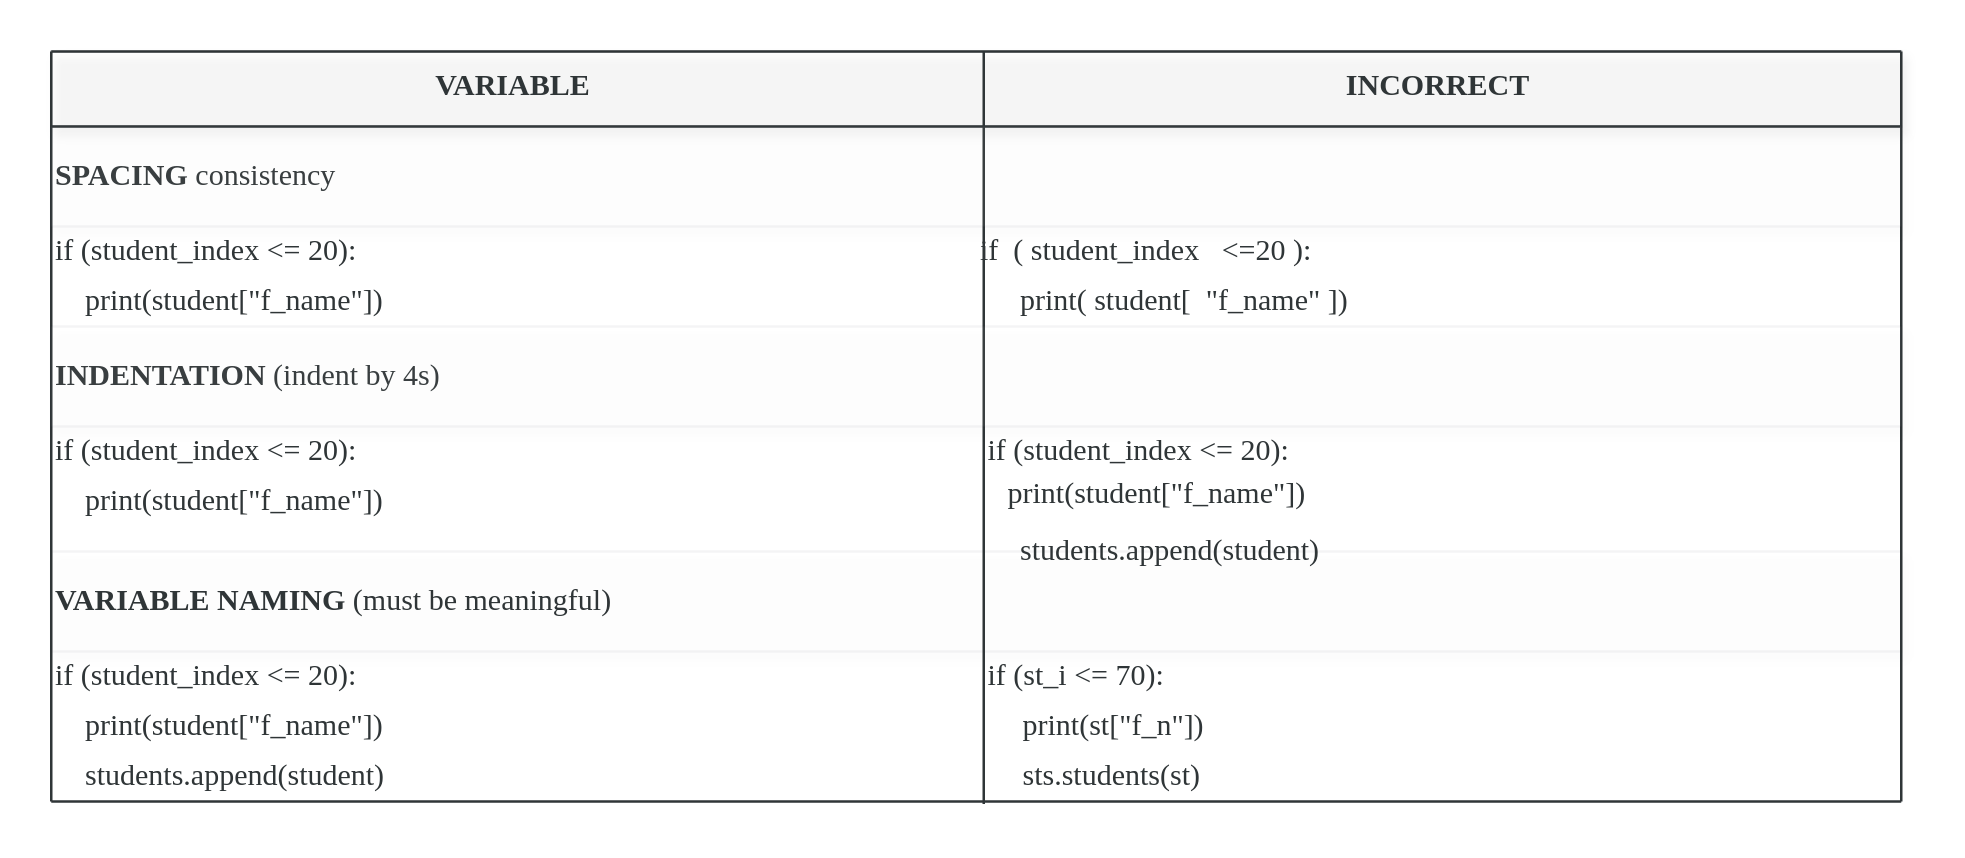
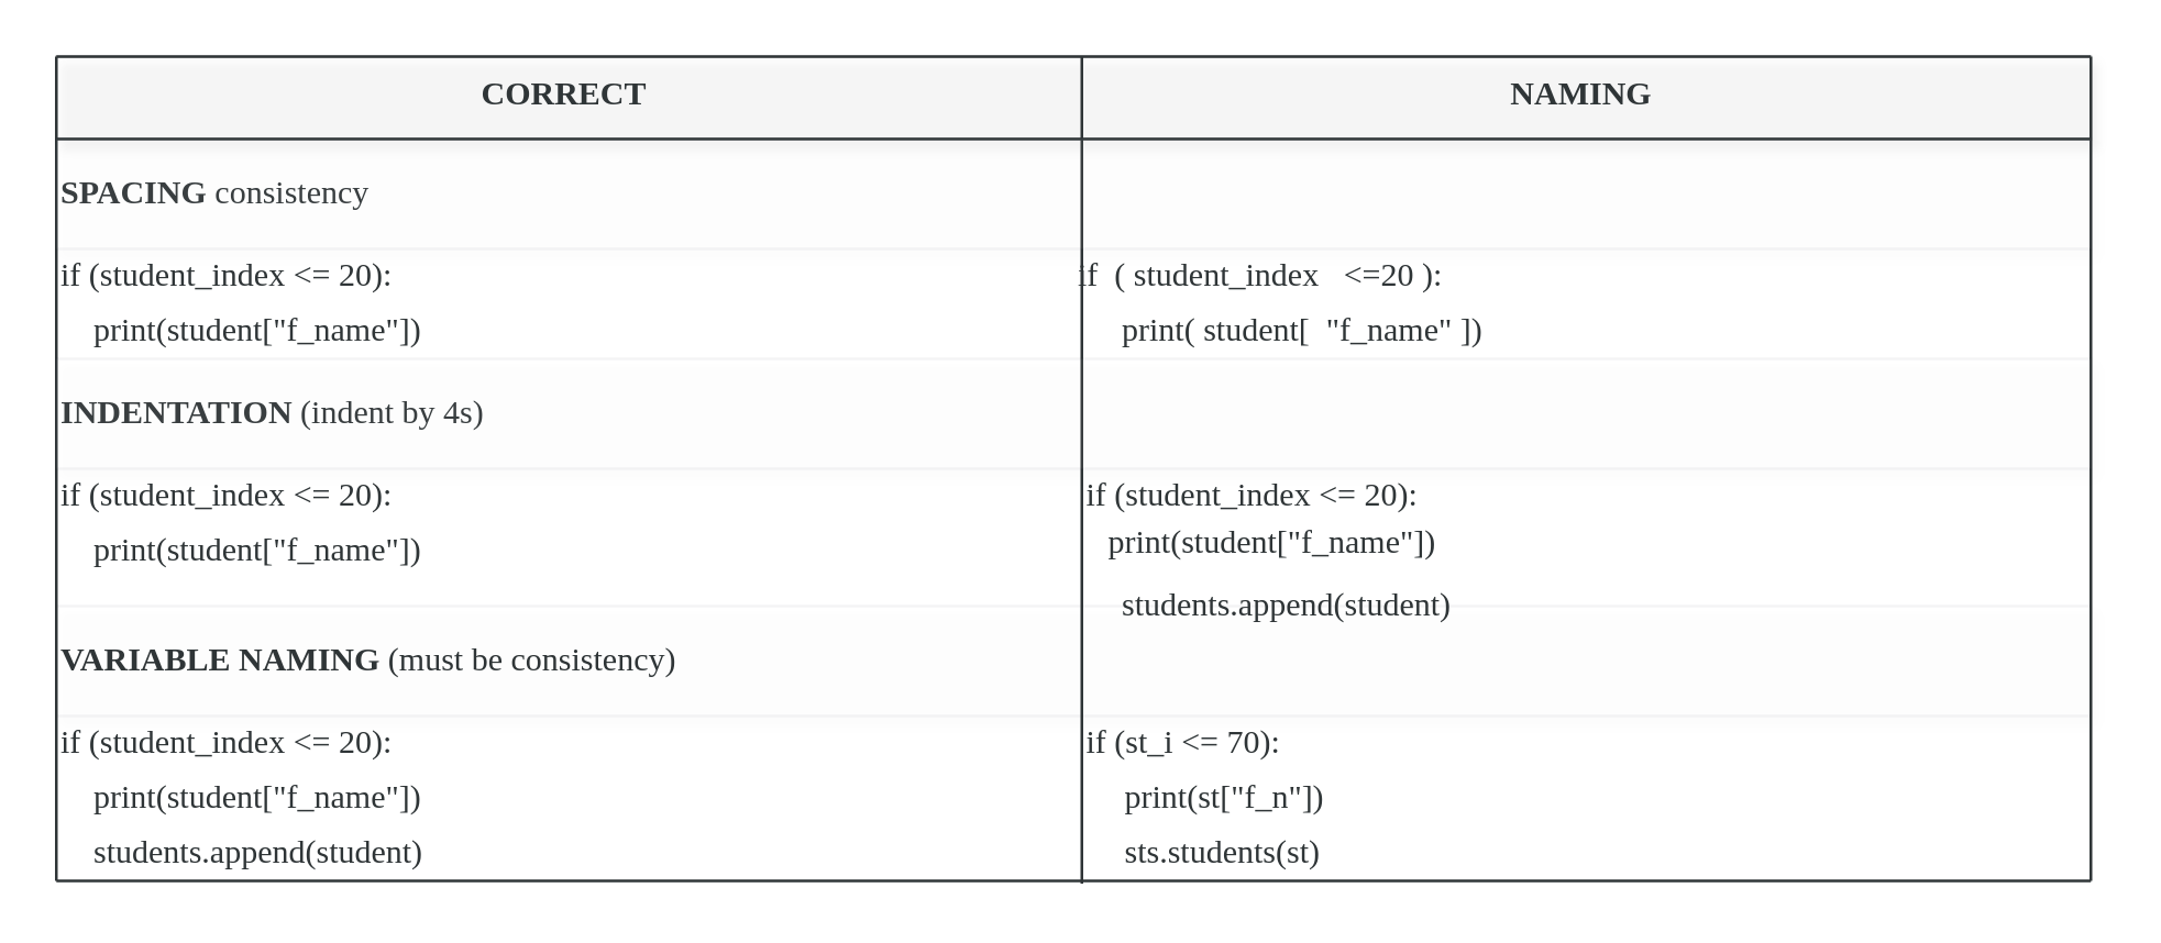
  <mxCell id="0" />
  <mxCell id="1" parent="0" />
  <mxCell id="2" value="" style="rounded=0;whiteSpace=wrap;html=1;fontFamily=Lucida Console;strokeColor=#2F3537;opacity=5;fillColor=#FFFFFF;shadow=1;fontColor=#2F3537;" vertex="1" parent="1"><mxGeometry x="20" y="220" width="740" height="40" as="geometry" /></mxCell>
  <mxCell id="3" value="if (student_index &amp;lt;= 20):&amp;nbsp;" style="text;html=1;strokeColor=none;fillColor=none;align=left;verticalAlign=middle;whiteSpace=wrap;rounded=0;fontFamily=Fira Code;fontSource=https%3A%2F%2Ffonts.googleapis.com%2Fcss2%3Ffamily%3DFira%2BCode%3Awght%40300%26display%3Dswap';fontColor=#2F3537;" vertex="1" parent="1"><mxGeometry x="20" y="260" width="370" height="20" as="geometry" /></mxCell>
  <mxCell id="4" value="" style="rounded=0;whiteSpace=wrap;html=1;fontFamily=Lucida Console;strokeColor=#2F3537;opacity=20;fillColor=#FFFFFF;shadow=1;fontColor=#2F3537;" vertex="1" parent="1"><mxGeometry x="20" y="20" width="740" height="30" as="geometry" /></mxCell>
  <mxCell id="5" value="if (student_index &amp;lt;= 20):&amp;nbsp;" style="text;html=1;strokeColor=none;fillColor=none;align=left;verticalAlign=middle;whiteSpace=wrap;rounded=0;fontFamily=Fira Code;fontSource=https%3A%2F%2Ffonts.googleapis.com%2Fcss2%3Ffamily%3DFira%2BCode%3Awght%40300%26display%3Dswap';fontColor=#2F3537;" vertex="1" parent="1"><mxGeometry x="20" y="90" width="370" height="20" as="geometry" /></mxCell>
  <mxCell id="6" value="&amp;nbsp; &amp;nbsp; print(student[&quot;f_name&quot;])&amp;nbsp; &amp;nbsp; &amp;nbsp; &amp;nbsp; &amp;nbsp; &amp;nbsp; &amp;nbsp; &amp;nbsp; &amp;nbsp;&amp;nbsp;" style="text;html=1;strokeColor=none;fillColor=none;align=left;verticalAlign=middle;whiteSpace=wrap;rounded=0;fontFamily=Fira Code;fontSource=https%3A%2F%2Ffonts.googleapis.com%2Fcss2%3Ffamily%3DFira%2BCode%3Awght%40300%26display%3Dswap';fontColor=#2F3537;" vertex="1" parent="1"><mxGeometry x="20" y="110" width="370" height="20" as="geometry" /></mxCell>
  <mxCell id="7" value="" style="endArrow=none;html=1;strokeColor=#2F3537;" edge="1" parent="1"><mxGeometry width="50" height="50" relative="1" as="geometry"><mxPoint x="20" y="50" as="sourcePoint" /><mxPoint x="760" y="50" as="targetPoint" /></mxGeometry></mxCell>
  <mxCell id="8" value="" style="endArrow=none;html=1;strokeColor=#2F3537;" edge="1" parent="1"><mxGeometry width="50" height="50" relative="1" as="geometry"><mxPoint x="20" y="20" as="sourcePoint" /><mxPoint x="760" y="20" as="targetPoint" /></mxGeometry></mxCell>
  <mxCell id="9" value="" style="endArrow=none;html=1;strokeColor=#2F3537;" edge="1" parent="1"><mxGeometry width="50" height="50" relative="1" as="geometry"><mxPoint x="20" y="20" as="sourcePoint" /><mxPoint x="20" y="320" as="targetPoint" /></mxGeometry></mxCell>
  <mxCell id="10" value="" style="endArrow=none;html=1;strokeColor=#2F3537;" edge="1" parent="1"><mxGeometry width="50" height="50" relative="1" as="geometry"><mxPoint x="760" y="20" as="sourcePoint" /><mxPoint x="760" y="320" as="targetPoint" /></mxGeometry></mxCell>
  <mxCell id="11" value="" style="endArrow=none;html=1;strokeColor=#2F3537;" edge="1" parent="1"><mxGeometry width="50" height="50" relative="1" as="geometry"><mxPoint x="393" y="20" as="sourcePoint" /><mxPoint x="393" y="321" as="targetPoint" /></mxGeometry></mxCell>
- <mxCell id="12" value="&lt;b&gt;VARIABLE&lt;/b&gt;" style="text;html=1;strokeColor=none;fillColor=none;align=center;verticalAlign=middle;whiteSpace=wrap;rounded=0;fontFamily=Fira Code;fontSource=https%3A%2F%2Ffonts.googleapis.com%2Fcss2%3Ffamily%3DFira%2BCode%3Awght%40300%26display%3Dswap';fontColor=#2F3537;" vertex="1" parent="1"><mxGeometry x="20" y="24" width="370" height="20" as="geometry" /></mxCell>
- <mxCell id="13" value="&lt;b&gt;INCORRECT&lt;/b&gt;" style="text;html=1;strokeColor=none;fillColor=none;align=center;verticalAlign=middle;whiteSpace=wrap;rounded=0;fontFamily=Fira Code;fontSource=https%3A%2F%2Ffonts.googleapis.com%2Fcss2%3Ffamily%3DFira%2BCode%3Awght%40300%26display%3Dswap';fontColor=#2F3537;" vertex="1" parent="1"><mxGeometry x="390" y="24" width="370" height="20" as="geometry" /></mxCell>
+ <mxCell id="12" value="&lt;b&gt;CORRECT&lt;/b&gt;" style="text;html=1;strokeColor=none;fillColor=none;align=center;verticalAlign=middle;whiteSpace=wrap;rounded=0;fontFamily=Fira Code;fontSource=https%3A%2F%2Ffonts.googleapis.com%2Fcss2%3Ffamily%3DFira%2BCode%3Awght%40300%26display%3Dswap';fontColor=#2F3537;" vertex="1" parent="1"><mxGeometry x="20" y="24" width="370" height="20" as="geometry" /></mxCell>
+ <mxCell id="13" value="&lt;b&gt;NAMING&lt;/b&gt;" style="text;html=1;strokeColor=none;fillColor=none;align=center;verticalAlign=middle;whiteSpace=wrap;rounded=0;fontFamily=Fira Code;fontSource=https%3A%2F%2Ffonts.googleapis.com%2Fcss2%3Ffamily%3DFira%2BCode%3Awght%40300%26display%3Dswap';fontColor=#2F3537;" vertex="1" parent="1"><mxGeometry x="390" y="24" width="370" height="20" as="geometry" /></mxCell>
  <mxCell id="14" value="&lt;b&gt;SPACING &lt;/b&gt;consistency" style="text;html=1;strokeColor=none;fillColor=none;align=left;verticalAlign=middle;whiteSpace=wrap;rounded=0;fontFamily=Fira Code;fontSource=https%3A%2F%2Ffonts.googleapis.com%2Fcss2%3Ffamily%3DFira%2BCode%3Awght%40300%26display%3Dswap';fontColor=#2F3537;" vertex="1" parent="1"><mxGeometry x="20" y="60" width="540" height="20" as="geometry" /></mxCell>
  <mxCell id="15" value="if&amp;nbsp; ( student_index&amp;nbsp; &amp;nbsp;&amp;lt;=20 ):&amp;nbsp;" style="text;html=1;strokeColor=none;fillColor=none;align=left;verticalAlign=middle;whiteSpace=wrap;rounded=0;fontFamily=Fira Code;fontSource=https%3A%2F%2Ffonts.googleapis.com%2Fcss2%3Ffamily%3DFira%2BCode%3Awght%40300%26display%3Dswap';fontColor=#2F3537;" vertex="1" parent="1"><mxGeometry x="390" y="90" width="370" height="20" as="geometry" /></mxCell>
  <mxCell id="16" value="&amp;nbsp; &amp;nbsp; print( student[&amp;nbsp; &quot;f_name&quot; ])&amp;nbsp; &amp;nbsp; &amp;nbsp; &amp;nbsp; &amp;nbsp; &amp;nbsp; &amp;nbsp; &amp;nbsp; &amp;nbsp;&amp;nbsp;" style="text;html=1;strokeColor=none;fillColor=none;align=left;verticalAlign=middle;whiteSpace=wrap;rounded=0;fontFamily=Fira Code;fontSource=https%3A%2F%2Ffonts.googleapis.com%2Fcss2%3Ffamily%3DFira%2BCode%3Awght%40300%26display%3Dswap';fontColor=#2F3537;" vertex="1" parent="1"><mxGeometry x="394" y="110" width="370" height="20" as="geometry" /></mxCell>
  <mxCell id="17" value="&lt;b&gt;INDENTATION &lt;/b&gt;(indent by 4s)" style="text;html=1;strokeColor=none;fillColor=none;align=left;verticalAlign=middle;whiteSpace=wrap;rounded=0;fontFamily=Fira Code;fontSource=https%3A%2F%2Ffonts.googleapis.com%2Fcss2%3Ffamily%3DFira%2BCode%3Awght%40300%26display%3Dswap';fontColor=#2F3537;" vertex="1" parent="1"><mxGeometry x="20" y="140" width="540" height="20" as="geometry" /></mxCell>
  <mxCell id="18" value="if (student_index &amp;lt;= 20):&amp;nbsp;" style="text;html=1;strokeColor=none;fillColor=none;align=left;verticalAlign=middle;whiteSpace=wrap;rounded=0;fontFamily=Fira Code;fontSource=https%3A%2F%2Ffonts.googleapis.com%2Fcss2%3Ffamily%3DFira%2BCode%3Awght%40300%26display%3Dswap';fontColor=#2F3537;" vertex="1" parent="1"><mxGeometry x="20" y="170" width="370" height="20" as="geometry" /></mxCell>
  <mxCell id="19" value="&amp;nbsp; &amp;nbsp; print(student[&quot;f_name&quot;])&amp;nbsp; &amp;nbsp; &amp;nbsp; &amp;nbsp; &amp;nbsp; &amp;nbsp; &amp;nbsp; &amp;nbsp; &amp;nbsp;&amp;nbsp;" style="text;html=1;strokeColor=none;fillColor=none;align=left;verticalAlign=middle;whiteSpace=wrap;rounded=0;fontFamily=Fira Code;fontSource=https%3A%2F%2Ffonts.googleapis.com%2Fcss2%3Ffamily%3DFira%2BCode%3Awght%40300%26display%3Dswap';fontColor=#2F3537;" vertex="1" parent="1"><mxGeometry x="20" y="190" width="370" height="20" as="geometry" /></mxCell>
  <mxCell id="20" value="&amp;nbsp; &amp;nbsp; students.append(student)" style="text;html=1;strokeColor=none;fillColor=none;align=left;verticalAlign=middle;whiteSpace=wrap;rounded=0;fontFamily=Fira Code;fontSource=https%3A%2F%2Ffonts.googleapis.com%2Fcss2%3Ffamily%3DFira%2BCode%3Awght%40300%26display%3Dswap';fontColor=#2F3537;" vertex="1" parent="1"><mxGeometry x="20" y="300" width="370" height="20" as="geometry" /></mxCell>
  <mxCell id="21" value="if (student_index &amp;lt;= 20):&amp;nbsp;" style="text;html=1;strokeColor=none;fillColor=none;align=left;verticalAlign=middle;whiteSpace=wrap;rounded=0;fontFamily=Fira Code;fontSource=https%3A%2F%2Ffonts.googleapis.com%2Fcss2%3Ffamily%3DFira%2BCode%3Awght%40300%26display%3Dswap';fontColor=#2F3537;" vertex="1" parent="1"><mxGeometry x="393" y="170" width="367" height="20" as="geometry" /></mxCell>
  <mxCell id="22" value="&amp;nbsp; print(student[&quot;f_name&quot;])&amp;nbsp; &amp;nbsp; &amp;nbsp; &amp;nbsp; &amp;nbsp; &amp;nbsp; &amp;nbsp; &amp;nbsp; &amp;nbsp;&amp;nbsp;" style="text;html=1;strokeColor=none;fillColor=none;align=left;verticalAlign=middle;whiteSpace=wrap;rounded=0;fontFamily=Fira Code;fontSource=https%3A%2F%2Ffonts.googleapis.com%2Fcss2%3Ffamily%3DFira%2BCode%3Awght%40300%26display%3Dswap';fontColor=#2F3537;" vertex="1" parent="1"><mxGeometry x="395" y="187" width="369" height="20" as="geometry" /></mxCell>
  <mxCell id="23" value="&amp;nbsp; &amp;nbsp; students.append(student)" style="text;html=1;strokeColor=none;fillColor=none;align=left;verticalAlign=middle;whiteSpace=wrap;rounded=0;fontFamily=Fira Code;fontSource=https%3A%2F%2Ffonts.googleapis.com%2Fcss2%3Ffamily%3DFira%2BCode%3Awght%40300%26display%3Dswap';fontColor=#2F3537;" vertex="1" parent="1"><mxGeometry x="394" y="210" width="366" height="20" as="geometry" /></mxCell>
- <mxCell id="24" value="&lt;b&gt;VARIABLE NAMING &lt;/b&gt;(must be meaningful)" style="text;html=1;strokeColor=none;fillColor=none;align=left;verticalAlign=middle;whiteSpace=wrap;rounded=0;fontFamily=Fira Code;fontSource=https%3A%2F%2Ffonts.googleapis.com%2Fcss2%3Ffamily%3DFira%2BCode%3Awght%40300%26display%3Dswap';fontColor=#2F3537;" vertex="1" parent="1"><mxGeometry x="20" y="230" width="540" height="20" as="geometry" /></mxCell>
+ <mxCell id="24" value="&lt;b&gt;VARIABLE NAMING &lt;/b&gt;(must be consistency)" style="text;html=1;strokeColor=none;fillColor=none;align=left;verticalAlign=middle;whiteSpace=wrap;rounded=0;fontFamily=Fira Code;fontSource=https%3A%2F%2Ffonts.googleapis.com%2Fcss2%3Ffamily%3DFira%2BCode%3Awght%40300%26display%3Dswap';fontColor=#2F3537;" vertex="1" parent="1"><mxGeometry x="20" y="230" width="540" height="20" as="geometry" /></mxCell>
  <mxCell id="25" value="&amp;nbsp; &amp;nbsp; print(student[&quot;f_name&quot;])&amp;nbsp; &amp;nbsp; &amp;nbsp; &amp;nbsp; &amp;nbsp; &amp;nbsp; &amp;nbsp; &amp;nbsp; &amp;nbsp;&amp;nbsp;" style="text;html=1;strokeColor=none;fillColor=none;align=left;verticalAlign=middle;whiteSpace=wrap;rounded=0;fontFamily=Fira Code;fontSource=https%3A%2F%2Ffonts.googleapis.com%2Fcss2%3Ffamily%3DFira%2BCode%3Awght%40300%26display%3Dswap';fontColor=#2F3537;" vertex="1" parent="1"><mxGeometry x="20" y="280" width="370" height="20" as="geometry" /></mxCell>
  <mxCell id="26" value="if (st_i &amp;lt;= 70):&amp;nbsp;" style="text;html=1;strokeColor=none;fillColor=none;align=left;verticalAlign=middle;whiteSpace=wrap;rounded=0;fontFamily=Fira Code;fontSource=https%3A%2F%2Ffonts.googleapis.com%2Fcss2%3Ffamily%3DFira%2BCode%3Awght%40300%26display%3Dswap';fontColor=#2F3537;" vertex="1" parent="1"><mxGeometry x="393" y="260" width="367" height="20" as="geometry" /></mxCell>
  <mxCell id="27" value="&amp;nbsp; &amp;nbsp; print(st[&quot;f_n&quot;])&amp;nbsp; &amp;nbsp; &amp;nbsp; &amp;nbsp; &amp;nbsp; &amp;nbsp; &amp;nbsp; &amp;nbsp; &amp;nbsp;&amp;nbsp;" style="text;html=1;strokeColor=none;fillColor=none;align=left;verticalAlign=middle;whiteSpace=wrap;rounded=0;fontFamily=Fira Code;fontSource=https%3A%2F%2Ffonts.googleapis.com%2Fcss2%3Ffamily%3DFira%2BCode%3Awght%40300%26display%3Dswap';fontColor=#2F3537;" vertex="1" parent="1"><mxGeometry x="395" y="280" width="365" height="20" as="geometry" /></mxCell>
  <mxCell id="28" value="&amp;nbsp; &amp;nbsp; sts.students(st)" style="text;html=1;strokeColor=none;fillColor=none;align=left;verticalAlign=middle;whiteSpace=wrap;rounded=0;fontFamily=Fira Code;fontSource=https%3A%2F%2Ffonts.googleapis.com%2Fcss2%3Ffamily%3DFira%2BCode%3Awght%40300%26display%3Dswap';fontColor=#2F3537;" vertex="1" parent="1"><mxGeometry x="395" y="300" width="365" height="20" as="geometry" /></mxCell>
  <mxCell id="29" value="" style="endArrow=none;html=1;strokeColor=#2F3537;" edge="1" parent="1"><mxGeometry width="50" height="50" relative="1" as="geometry"><mxPoint x="20" y="320" as="sourcePoint" /><mxPoint x="760" y="320" as="targetPoint" /></mxGeometry></mxCell>
  <mxCell id="30" value="" style="rounded=0;whiteSpace=wrap;html=1;fontFamily=Lucida Console;strokeColor=#2F3537;opacity=5;fillColor=#FFFFFF;shadow=1;fontColor=#2F3537;" vertex="1" parent="1"><mxGeometry x="20" y="50" width="740" height="40" as="geometry" /></mxCell>
  <mxCell id="31" value="" style="rounded=0;whiteSpace=wrap;html=1;fontFamily=Lucida Console;strokeColor=#2F3537;opacity=5;fillColor=#FFFFFF;shadow=1;fontColor=#2F3537;" vertex="1" parent="1"><mxGeometry x="20" y="130" width="740" height="40" as="geometry" /></mxCell>
